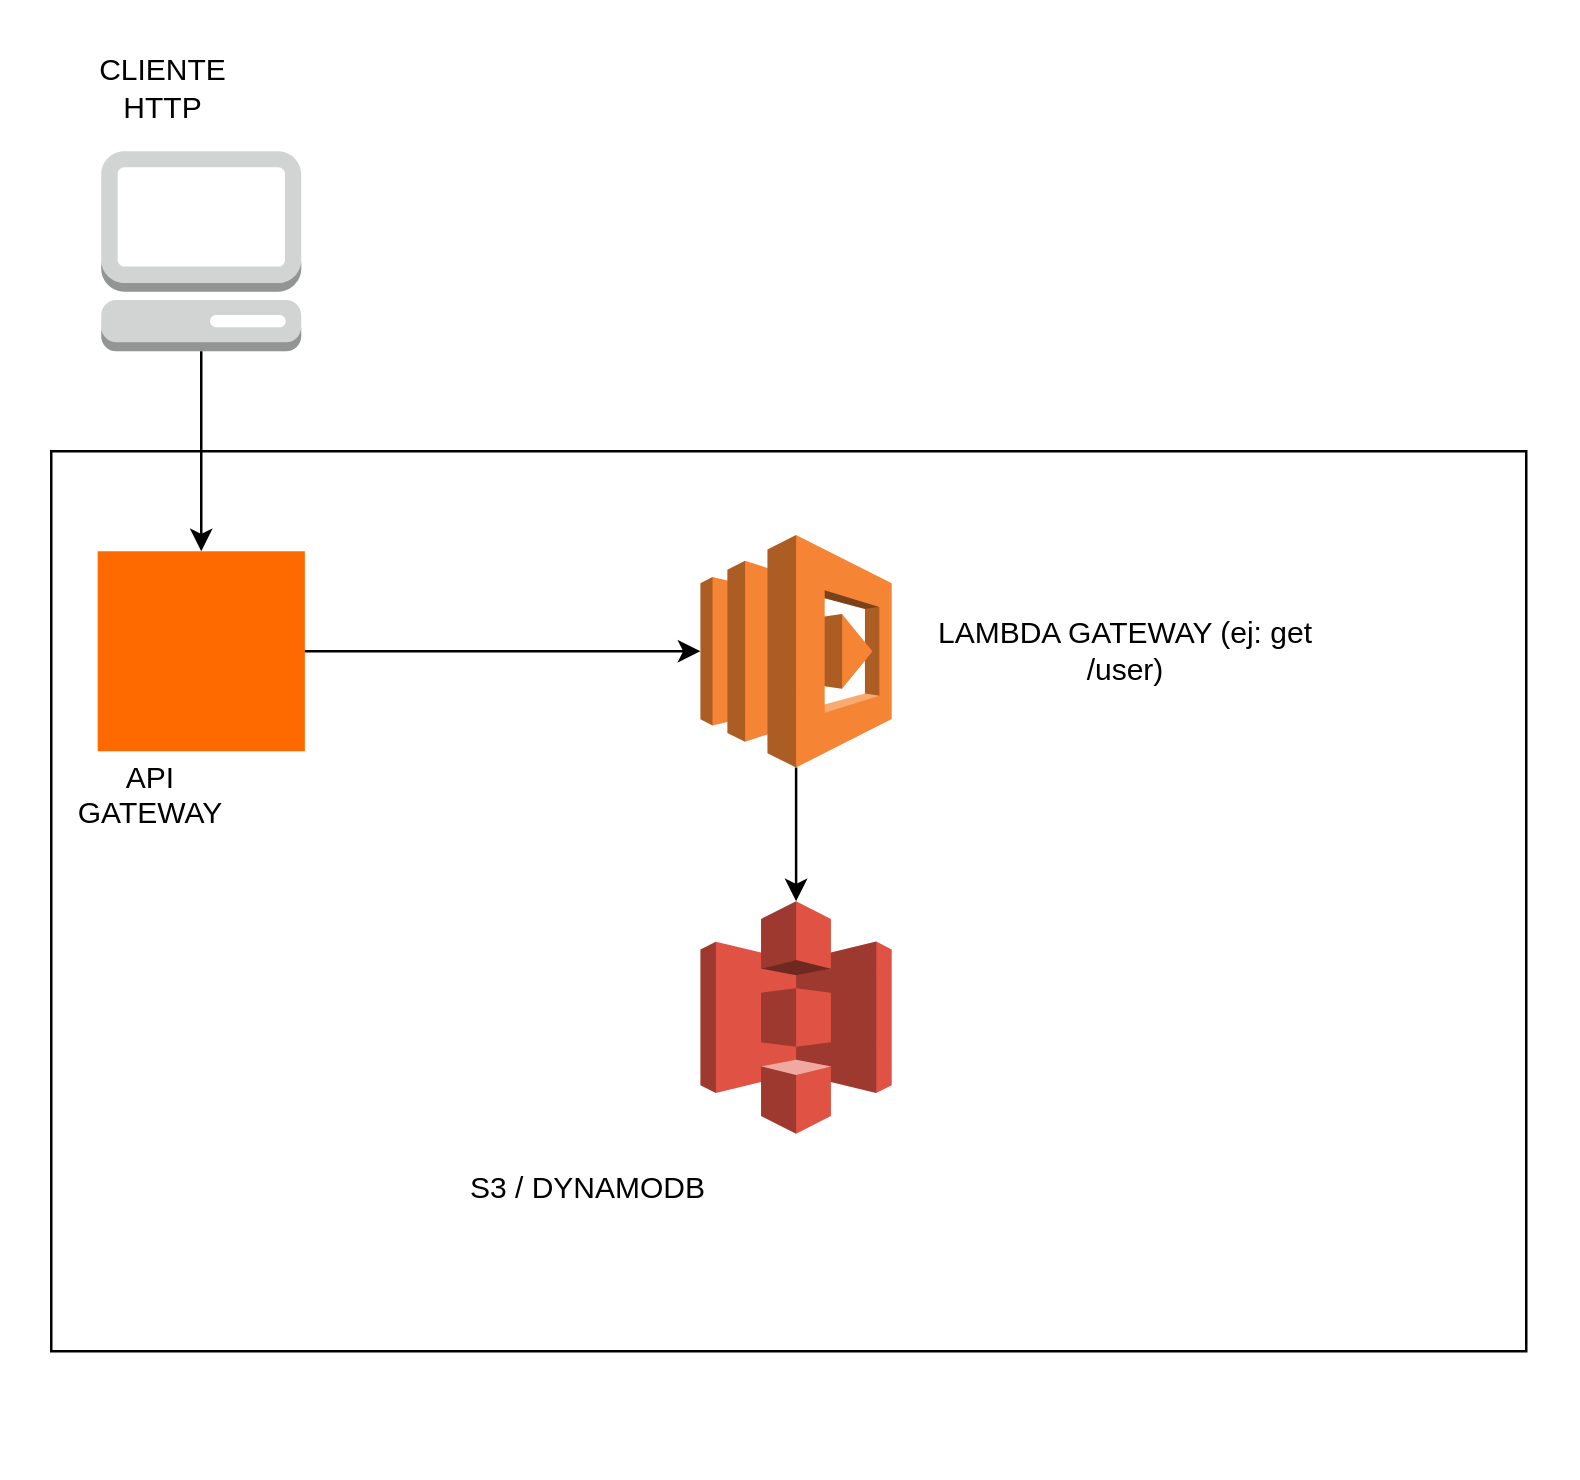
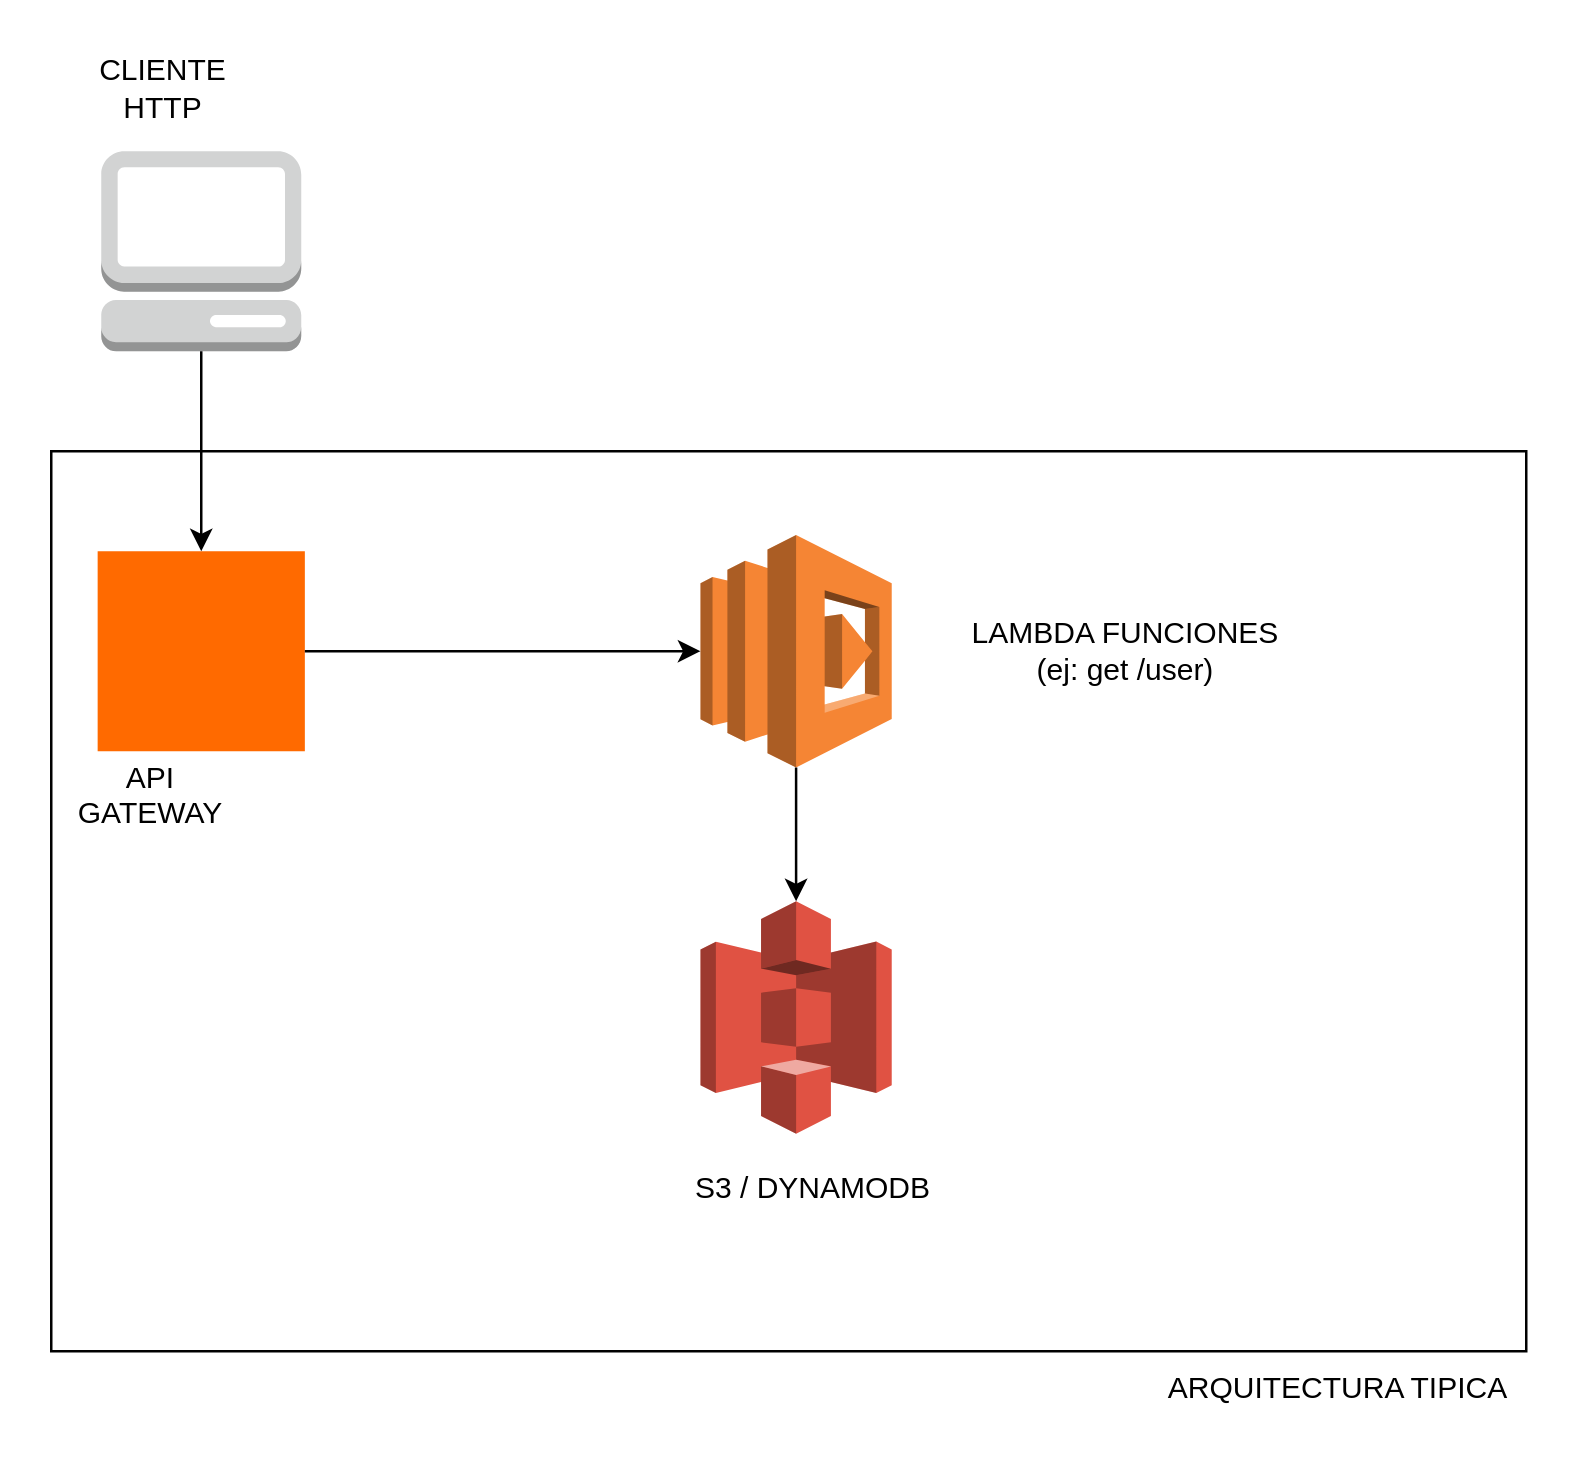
  <mxCell id="0" />
  <mxCell id="1" parent="0" />
  <mxCell id="2" value="" style="rounded=0;whiteSpace=wrap;html=1;" vertex="1" parent="1"><mxGeometry x="20" y="180" width="590" height="360" as="geometry" /></mxCell>
  <mxCell id="3" value="" style="outlineConnect=0;dashed=0;verticalLabelPosition=bottom;verticalAlign=top;align=center;html=1;shape=mxgraph.aws3.management_console;fillColor=#D2D3D3;gradientColor=none;" vertex="1" parent="1"><mxGeometry x="40" y="60" width="80" height="80" as="geometry" /></mxCell>
  <mxCell id="4" value="" style="points=[];aspect=fixed;html=1;align=center;shadow=0;dashed=0;fillColor=#FF6A00;strokeColor=none;shape=mxgraph.alibaba_cloud.apigateway;" vertex="1" parent="1"><mxGeometry x="38.56" y="220" width="82.88" height="80" as="geometry" /></mxCell>
  <mxCell id="5" value="" style="outlineConnect=0;dashed=0;verticalLabelPosition=bottom;verticalAlign=top;align=center;html=1;shape=mxgraph.aws3.lambda;fillColor=#F58534;gradientColor=none;" vertex="1" parent="1"><mxGeometry x="279.69" y="213.5" width="76.5" height="93" as="geometry" /></mxCell>
  <mxCell id="6" style="edgeStyle=orthogonalEdgeStyle;rounded=0;orthogonalLoop=1;jettySize=auto;html=1;exitX=0.5;exitY=1;exitDx=0;exitDy=0;exitPerimeter=0;entryX=0.5;entryY=0;entryDx=0;entryDy=0;entryPerimeter=0;" edge="1" parent="1" source="3" target="4"><mxGeometry relative="1" as="geometry" /></mxCell>
  <mxCell id="7" value="" style="outlineConnect=0;dashed=0;verticalLabelPosition=bottom;verticalAlign=top;align=center;html=1;shape=mxgraph.aws3.s3;fillColor=#E05243;gradientColor=none;" vertex="1" parent="1"><mxGeometry x="279.69" y="360" width="76.5" height="93" as="geometry" /></mxCell>
  <mxCell id="8" style="edgeStyle=orthogonalEdgeStyle;rounded=0;orthogonalLoop=1;jettySize=auto;html=1;entryX=0;entryY=0.5;entryDx=0;entryDy=0;entryPerimeter=0;" edge="1" parent="1" source="4" target="5"><mxGeometry relative="1" as="geometry" /></mxCell>
  <mxCell id="9" style="edgeStyle=orthogonalEdgeStyle;rounded=0;orthogonalLoop=1;jettySize=auto;html=1;exitX=0.5;exitY=1;exitDx=0;exitDy=0;exitPerimeter=0;entryX=0.5;entryY=0;entryDx=0;entryDy=0;entryPerimeter=0;" edge="1" parent="1" source="5" target="7"><mxGeometry relative="1" as="geometry" /></mxCell>
  <mxCell id="10" value="CLIENTE HTTP" style="text;html=1;align=center;verticalAlign=middle;whiteSpace=wrap;rounded=0;" vertex="1" parent="1"><mxGeometry x="35" y="20" width="60" height="30" as="geometry" /></mxCell>
  <mxCell id="11" value="API GATEWAY&lt;div&gt;&lt;br&gt;&lt;/div&gt;" style="text;html=1;align=center;verticalAlign=middle;whiteSpace=wrap;rounded=0;" vertex="1" parent="1"><mxGeometry x="30" y="310" width="60" height="30" as="geometry" /></mxCell>
- <mxCell id="12" value="LAMBDA GATEWAY (ej:&amp;nbsp;&lt;span style=&quot;background-color: transparent; color: light-dark(rgb(0, 0, 0), rgb(255, 255, 255));&quot;&gt;get /user)&lt;/span&gt;" style="text;html=1;align=center;verticalAlign=middle;whiteSpace=wrap;rounded=0;" vertex="1" parent="1"><mxGeometry x="370" y="245" width="160" height="30" as="geometry" /></mxCell>
- <mxCell id="13" value="S3 / DYNAMODB" style="text;html=1;align=center;verticalAlign=middle;whiteSpace=wrap;rounded=0;" vertex="1" parent="1"><mxGeometry x="180" y="460" width="110" height="30" as="geometry" /></mxCell>
+ <mxCell id="12" value="LAMBDA FUNCIONES (ej:&amp;nbsp;&lt;span style=&quot;background-color: transparent; color: light-dark(rgb(0, 0, 0), rgb(255, 255, 255));&quot;&gt;get /user)&lt;/span&gt;" style="text;html=1;align=center;verticalAlign=middle;whiteSpace=wrap;rounded=0;" vertex="1" parent="1"><mxGeometry x="370" y="245" width="160" height="30" as="geometry" /></mxCell>
+ <mxCell id="13" value="S3 / DYNAMODB" style="text;html=1;align=center;verticalAlign=middle;whiteSpace=wrap;rounded=0;" vertex="1" parent="1"><mxGeometry x="270" y="460" width="110" height="30" as="geometry" /></mxCell>
+ <mxCell id="14" value="ARQUITECTURA TIPICA" style="text;html=1;align=center;verticalAlign=middle;whiteSpace=wrap;rounded=0;" vertex="1" parent="1"><mxGeometry x="460" y="540" width="150" height="30" as="geometry" /></mxCell>
